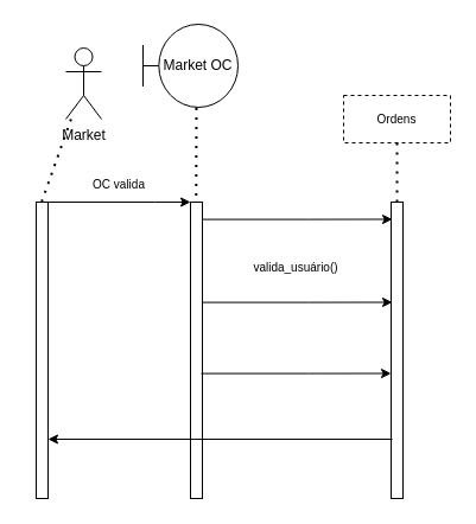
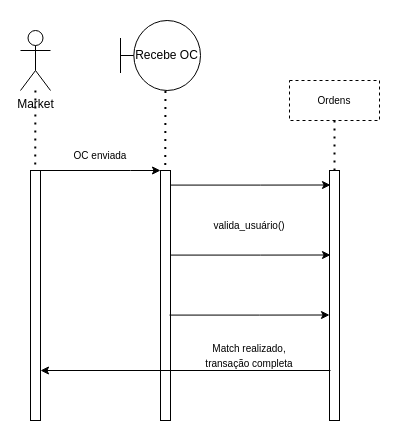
  <mxCell id="0" />
  <mxCell id="1" parent="0" />
- <mxCell id="2" value="Market" style="shape=umlActor;verticalLabelPosition=bottom;verticalAlign=top;html=1;outlineConnect=0;" vertex="1" parent="1"><mxGeometry x="55" y="40" width="30" height="60" as="geometry" /></mxCell>
+ <mxCell id="2" value="Market" style="shape=umlActor;verticalLabelPosition=bottom;verticalAlign=top;html=1;outlineConnect=0;" vertex="1" parent="1"><mxGeometry x="20" y="30" width="30" height="60" as="geometry" /></mxCell>
  <mxCell id="3" value="" style="html=1;points=[];perimeter=orthogonalPerimeter;" vertex="1" parent="1"><mxGeometry x="30" y="170" width="10" height="250" as="geometry" /></mxCell>
  <mxCell id="4" value="" style="endArrow=none;dashed=1;html=1;dashPattern=1 3;strokeWidth=2;rounded=0;entryX=0.472;entryY=-0.002;entryDx=0;entryDy=0;entryPerimeter=0;" edge="1" parent="1" source="2" target="3"><mxGeometry width="50" height="50" relative="1" as="geometry"><mxPoint x="260" y="330" as="sourcePoint" /><mxPoint x="35" y="160" as="targetPoint" /></mxGeometry></mxCell>
  <mxCell id="5" value="" style="html=1;points=[];perimeter=orthogonalPerimeter;" vertex="1" parent="1"><mxGeometry x="160" y="170" width="10" height="250" as="geometry" /></mxCell>
  <mxCell id="6" value="" style="endArrow=classic;html=1;rounded=0;exitX=1;exitY=0.04;exitDx=0;exitDy=0;exitPerimeter=0;entryX=0;entryY=0.04;entryDx=0;entryDy=0;entryPerimeter=0;" edge="1" parent="1"><mxGeometry width="50" height="50" relative="1" as="geometry"><mxPoint x="40" y="170" as="sourcePoint" /><mxPoint x="160" y="170" as="targetPoint" /><Array as="points"><mxPoint x="130" y="170" /></Array></mxGeometry></mxCell>
  <mxCell id="7" value="" style="endArrow=none;dashed=1;html=1;dashPattern=1 3;strokeWidth=2;rounded=0;entryX=0.472;entryY=-0.002;entryDx=0;entryDy=0;entryPerimeter=0;" edge="1" parent="1"><mxGeometry width="50" height="50" relative="1" as="geometry"><mxPoint x="164.963" y="90.5" as="sourcePoint" /><mxPoint x="164.76" y="170" as="targetPoint" /></mxGeometry></mxCell>
- <mxCell id="8" value="Market OC" style="shape=umlBoundary;whiteSpace=wrap;html=1;" vertex="1" parent="1"><mxGeometry x="120" y="20" width="80" height="70" as="geometry" /></mxCell>
- <mxCell id="9" value="&lt;font style=&quot;font-size: 10px;&quot;&gt;OC valida&lt;/font&gt;" style="text;html=1;strokeColor=none;fillColor=none;align=center;verticalAlign=middle;whiteSpace=wrap;rounded=0;" vertex="1" parent="1"><mxGeometry x="60" y="140" width="80" height="30" as="geometry" /></mxCell>
+ <mxCell id="8" value="Recebe OC" style="shape=umlBoundary;whiteSpace=wrap;html=1;" vertex="1" parent="1"><mxGeometry x="120" y="20" width="80" height="70" as="geometry" /></mxCell>
+ <mxCell id="9" value="&lt;font style=&quot;font-size: 10px;&quot;&gt;OC enviada&lt;/font&gt;" style="text;html=1;strokeColor=none;fillColor=none;align=center;verticalAlign=middle;whiteSpace=wrap;rounded=0;" vertex="1" parent="1"><mxGeometry x="60" y="140" width="80" height="30" as="geometry" /></mxCell>
  <mxCell id="10" value="" style="endArrow=classic;html=1;rounded=0;exitX=1;exitY=0.04;exitDx=0;exitDy=0;exitPerimeter=0;entryX=0.1;entryY=0.058;entryDx=0;entryDy=0;entryPerimeter=0;" edge="1" parent="1" target="12"><mxGeometry width="50" height="50" relative="1" as="geometry"><mxPoint x="170" y="184.58" as="sourcePoint" /><mxPoint x="290" y="184.58" as="targetPoint" /><Array as="points"><mxPoint x="260" y="184.58" /></Array></mxGeometry></mxCell>
  <mxCell id="11" value="Ordens" style="rounded=0;whiteSpace=wrap;html=1;fontSize=10;dashed=1;" vertex="1" parent="1"><mxGeometry x="289" y="80" width="90" height="40" as="geometry" /></mxCell>
  <mxCell id="12" value="" style="html=1;points=[];perimeter=orthogonalPerimeter;fontSize=10;" vertex="1" parent="1"><mxGeometry x="329" y="170" width="10" height="250" as="geometry" /></mxCell>
  <mxCell id="13" value="" style="endArrow=none;dashed=1;html=1;dashPattern=1 3;strokeWidth=2;rounded=0;fontSize=10;entryX=0.5;entryY=1;entryDx=0;entryDy=0;" edge="1" parent="1" target="11"><mxGeometry width="50" height="50" relative="1" as="geometry"><mxPoint x="334" y="170" as="sourcePoint" /><mxPoint x="140" y="240" as="targetPoint" /></mxGeometry></mxCell>
  <mxCell id="14" value="" style="endArrow=classic;html=1;rounded=0;exitX=1;exitY=0.04;exitDx=0;exitDy=0;exitPerimeter=0;entryX=0.1;entryY=0.338;entryDx=0;entryDy=0;entryPerimeter=0;" edge="1" parent="1" target="12"><mxGeometry width="50" height="50" relative="1" as="geometry"><mxPoint x="170" y="254.58" as="sourcePoint" /><mxPoint x="290" y="254.58" as="targetPoint" /><Array as="points"><mxPoint x="260" y="254.58" /></Array></mxGeometry></mxCell>
  <mxCell id="15" value="&lt;font style=&quot;font-size: 10px;&quot;&gt;valida_usuário()&lt;/font&gt;" style="text;html=1;strokeColor=none;fillColor=none;align=center;verticalAlign=middle;whiteSpace=wrap;rounded=0;" vertex="1" parent="1"><mxGeometry x="209" y="210" width="80" height="30" as="geometry" /></mxCell>
  <mxCell id="16" value="" style="endArrow=classic;html=1;rounded=0;fontSize=10;entryX=1;entryY=0.8;entryDx=0;entryDy=0;entryPerimeter=0;" edge="1" parent="1" target="3"><mxGeometry width="50" height="50" relative="1" as="geometry"><mxPoint x="330" y="370" as="sourcePoint" /><mxPoint x="200" y="290" as="targetPoint" /></mxGeometry></mxCell>
+ <mxCell id="17" value="&lt;font style=&quot;font-size: 10px;&quot;&gt;Match realizado, transação completa&lt;/font&gt;" style="text;html=1;strokeColor=none;fillColor=none;align=center;verticalAlign=middle;whiteSpace=wrap;rounded=0;" vertex="1" parent="1"><mxGeometry x="199" y="340" width="100" height="30" as="geometry" /></mxCell>
  <mxCell id="18" value="" style="endArrow=classic;html=1;rounded=0;exitX=1;exitY=0.04;exitDx=0;exitDy=0;exitPerimeter=0;entryX=0.1;entryY=0.338;entryDx=0;entryDy=0;entryPerimeter=0;" edge="1" parent="1"><mxGeometry width="50" height="50" relative="1" as="geometry"><mxPoint x="169" y="314.58" as="sourcePoint" /><mxPoint x="329" y="314.5" as="targetPoint" /><Array as="points"><mxPoint x="259" y="314.58" /></Array></mxGeometry></mxCell>
